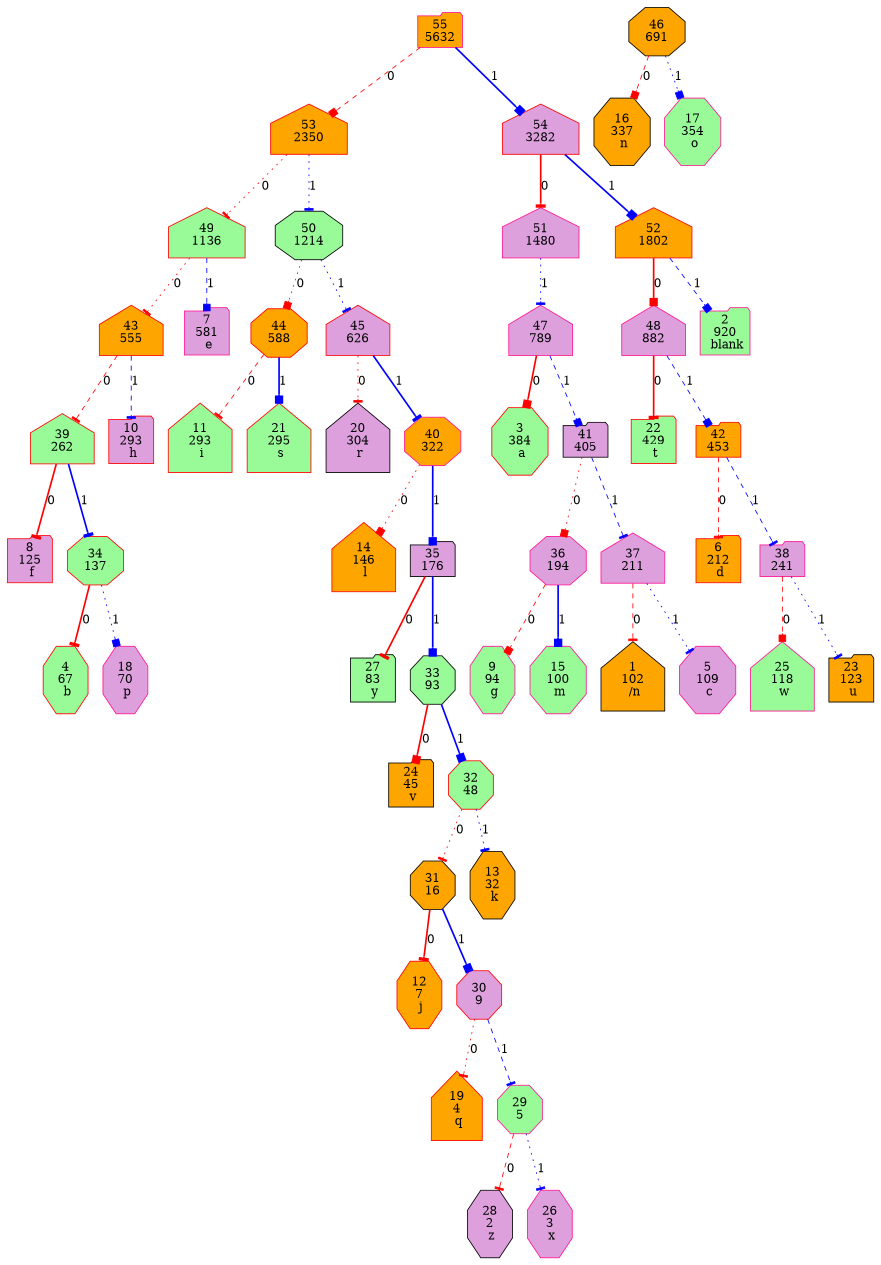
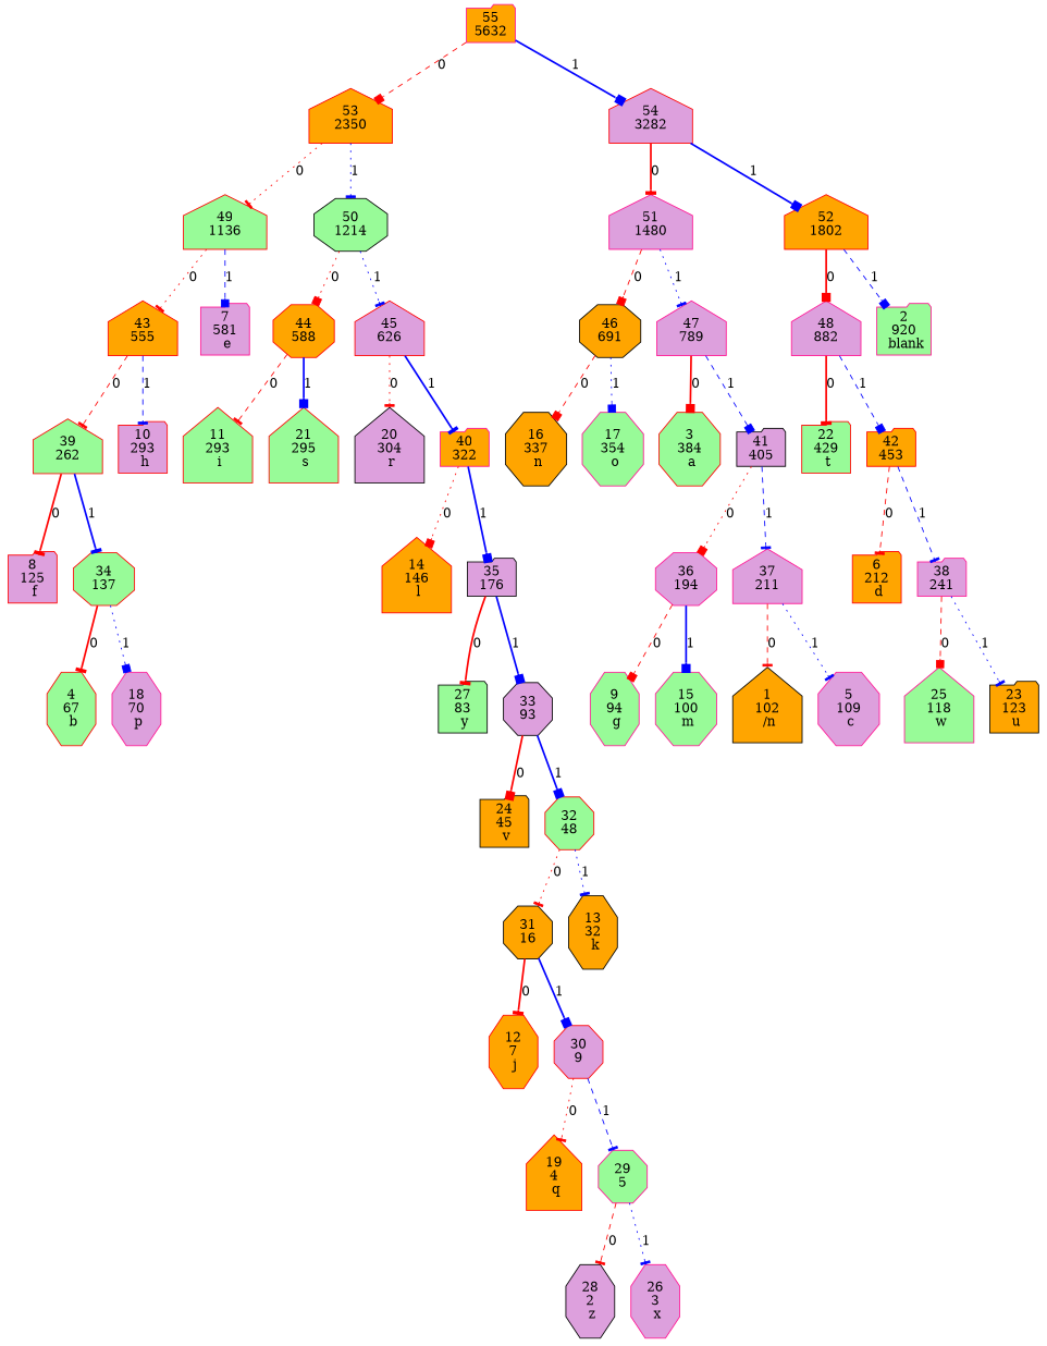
  digraph {
    node [color=red fillcolor=plum shape=octagon style=filled]
    edge [arrowhead=tee color=red style=bold]
    "55\n5632" [color=deeppink fillcolor=orange shape=folder]
    "53\n2350" [fillcolor=orange shape=house]
    "54\n3282" [shape=house]
    "49\n1136" [fillcolor=palegreen shape=house]
    "50\n1214" [color=black fillcolor=palegreen]
    "51\n1480" [color=deeppink shape=house]
    "52\n1802" [fillcolor=orange shape=house]
    "43\n555" [fillcolor=orange shape=house]
    "7\n581\n e" [color=deeppink shape=folder]
    "44\n588" [fillcolor=orange]
    "45\n626" [shape=house]
    "39\n262" [fillcolor=palegreen shape=house]
    "10\n293\n h" [shape=folder]
    "8\n125\n f" [shape=folder]
    "34\n137" [fillcolor=palegreen]
    "4\n67\n b" [fillcolor=palegreen]
    "18\n70\n p" [color=deeppink]
    "11\n293\n i" [fillcolor=palegreen shape=house]
    "21\n295\n s" [fillcolor=palegreen shape=house]
    "20\n304\n r" [color=black shape=house]
-   "40\n322" [color=deeppink fillcolor=orange]
+   "40\n322" [color=deeppink fillcolor=orange shape=folder]
    "14\n146\n l" [fillcolor=orange shape=house]
    "35\n176" [color=black shape=folder]
    "27\n83\n y" [color=black fillcolor=palegreen shape=folder]
-   "33\n93" [color=black fillcolor=palegreen]
+   "33\n93" [color=black]
    "24\n45\n v" [color=black fillcolor=orange shape=folder]
    "32\n48" [fillcolor=palegreen]
    "31\n16" [color=black fillcolor=orange]
    "13\n32\n k" [color=black fillcolor=orange]
    "12\n7\n j" [fillcolor=orange]
    "30\n9"
    "19\n4\n q" [fillcolor=orange shape=house]
    "29\n5" [color=deeppink fillcolor=palegreen]
    "28\n2\n z" [color=black]
    "26\n3\n x" [color=deeppink]
    "46\n691" [color=black fillcolor=orange]
    "47\n789" [color=deeppink shape=house]
    "48\n882" [color=deeppink shape=house]
    "2\n920\n blank" [color=deeppink fillcolor=palegreen shape=folder]
    "16\n337\n n" [color=black fillcolor=orange]
    "17\n354\n o" [color=deeppink fillcolor=palegreen]
    "3\n384\n a" [fillcolor=palegreen]
    "41\n405" [color=black shape=folder]
    "36\n194" [color=deeppink]
    "37\n211" [color=deeppink shape=house]
    "9\n94\n g" [color=deeppink fillcolor=palegreen]
    "15\n100\n m" [color=deeppink fillcolor=palegreen]
    "1\n102\n /n" [color=black fillcolor=orange shape=house]
    "5\n109\n c" [color=deeppink]
    "22\n429\n t" [fillcolor=palegreen shape=folder]
    "42\n453" [fillcolor=orange shape=folder]
    "6\n212\n d" [fillcolor=orange shape=folder]
    "38\n241" [color=deeppink shape=folder]
    "25\n118\n w" [color=deeppink fillcolor=palegreen shape=house]
    "23\n123\n u" [color=black fillcolor=orange shape=folder]
    "55\n5632" -> "53\n2350" [arrowhead=box label=0 style=dashed]
    "55\n5632" -> "54\n3282" [arrowhead=box color=blue label=1]
    "53\n2350" -> "49\n1136" [label=0 style=dotted]
    "53\n2350" -> "50\n1214" [color=blue label=1 style=dotted]
    "54\n3282" -> "51\n1480" [label=0]
    "54\n3282" -> "52\n1802" [arrowhead=box color=blue label=1]
    "49\n1136" -> "43\n555" [label=0 style=dotted]
    "49\n1136" -> "7\n581\n e" [arrowhead=box color=blue label=1 style=dashed]
    "50\n1214" -> "44\n588" [arrowhead=box label=0 style=dotted]
    "50\n1214" -> "45\n626" [color=blue label=1 style=dotted]
+   "51\n1480" -> "46\n691" [arrowhead=box label=0 style=dashed]
    "51\n1480" -> "47\n789" [color=blue label=1 style=dotted]
    "52\n1802" -> "48\n882" [arrowhead=box label=0]
    "52\n1802" -> "2\n920\n blank" [arrowhead=box color=blue label=1 style=dashed]
    "43\n555" -> "39\n262" [label=0 style=dashed]
    "43\n555" -> "10\n293\n h" [color=blue label=1 style=dashed]
    "44\n588" -> "11\n293\n i" [label=0 style=dashed]
    "44\n588" -> "21\n295\n s" [arrowhead=box color=blue label=1]
    "45\n626" -> "20\n304\n r" [label=0 style=dotted]
    "45\n626" -> "40\n322" [color=blue label=1]
    "39\n262" -> "8\n125\n f" [label=0]
    "39\n262" -> "34\n137" [color=blue label=1]
    "34\n137" -> "4\n67\n b" [label=0]
    "34\n137" -> "18\n70\n p" [arrowhead=box color=blue label=1 style=dotted]
    "40\n322" -> "14\n146\n l" [arrowhead=box label=0 style=dotted]
    "40\n322" -> "35\n176" [arrowhead=box color=blue label=1]
    "35\n176" -> "27\n83\n y" [label=0]
    "35\n176" -> "33\n93" [arrowhead=box color=blue label=1]
    "33\n93" -> "24\n45\n v" [arrowhead=box label=0]
    "33\n93" -> "32\n48" [arrowhead=box color=blue label=1]
    "32\n48" -> "31\n16" [label=0 style=dotted]
    "32\n48" -> "13\n32\n k" [color=blue label=1 style=dotted]
    "31\n16" -> "12\n7\n j" [label=0]
    "31\n16" -> "30\n9" [arrowhead=box color=blue label=1]
    "30\n9" -> "19\n4\n q" [label=0 style=dotted]
    "30\n9" -> "29\n5" [color=blue label=1 style=dashed]
    "29\n5" -> "28\n2\n z" [label=0 style=dashed]
    "29\n5" -> "26\n3\n x" [color=blue label=1 style=dotted]
    "46\n691" -> "16\n337\n n" [arrowhead=box label=0 style=dashed]
    "46\n691" -> "17\n354\n o" [arrowhead=box color=blue label=1 style=dotted]
    "47\n789" -> "3\n384\n a" [arrowhead=box label=0]
    "47\n789" -> "41\n405" [arrowhead=box color=blue label=1 style=dashed]
    "48\n882" -> "22\n429\n t" [label=0]
    "48\n882" -> "42\n453" [arrowhead=box color=blue label=1 style=dashed]
    "41\n405" -> "36\n194" [arrowhead=box label=0 style=dotted]
    "41\n405" -> "37\n211" [color=blue label=1 style=dashed]
    "36\n194" -> "9\n94\n g" [arrowhead=box label=0 style=dashed]
    "36\n194" -> "15\n100\n m" [arrowhead=box color=blue label=1]
    "37\n211" -> "1\n102\n /n" [label=0 style=dashed]
    "37\n211" -> "5\n109\n c" [color=blue label=1 style=dotted]
    "42\n453" -> "6\n212\n d" [label=0 style=dashed]
    "42\n453" -> "38\n241" [color=blue label=1 style=dashed]
    "38\n241" -> "25\n118\n w" [arrowhead=box label=0 style=dashed]
    "38\n241" -> "23\n123\n u" [color=blue label=1 style=dotted]
  }
